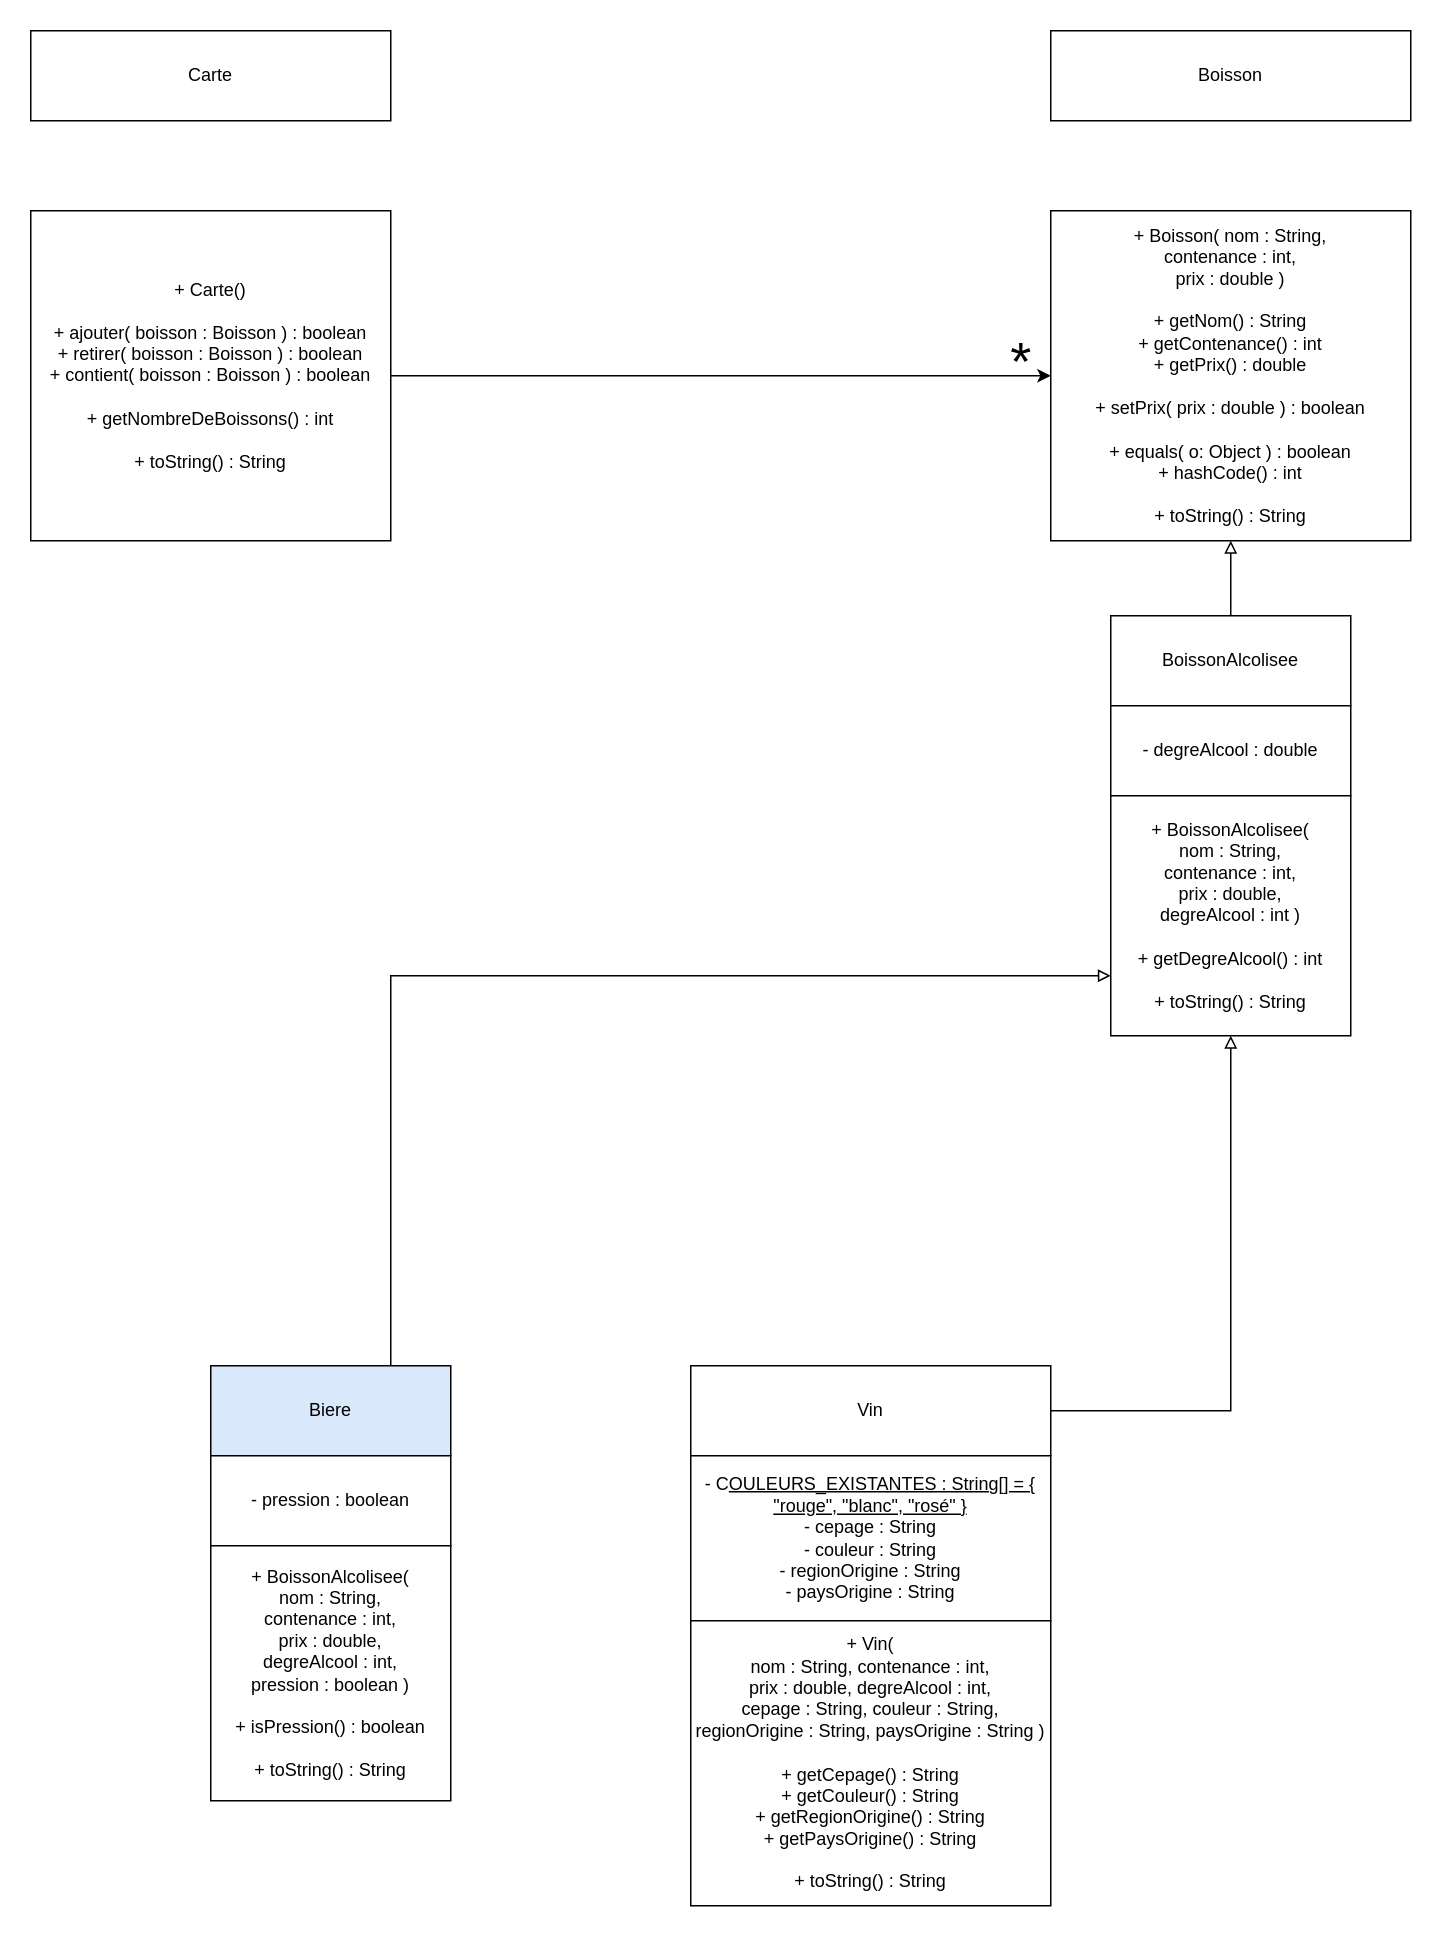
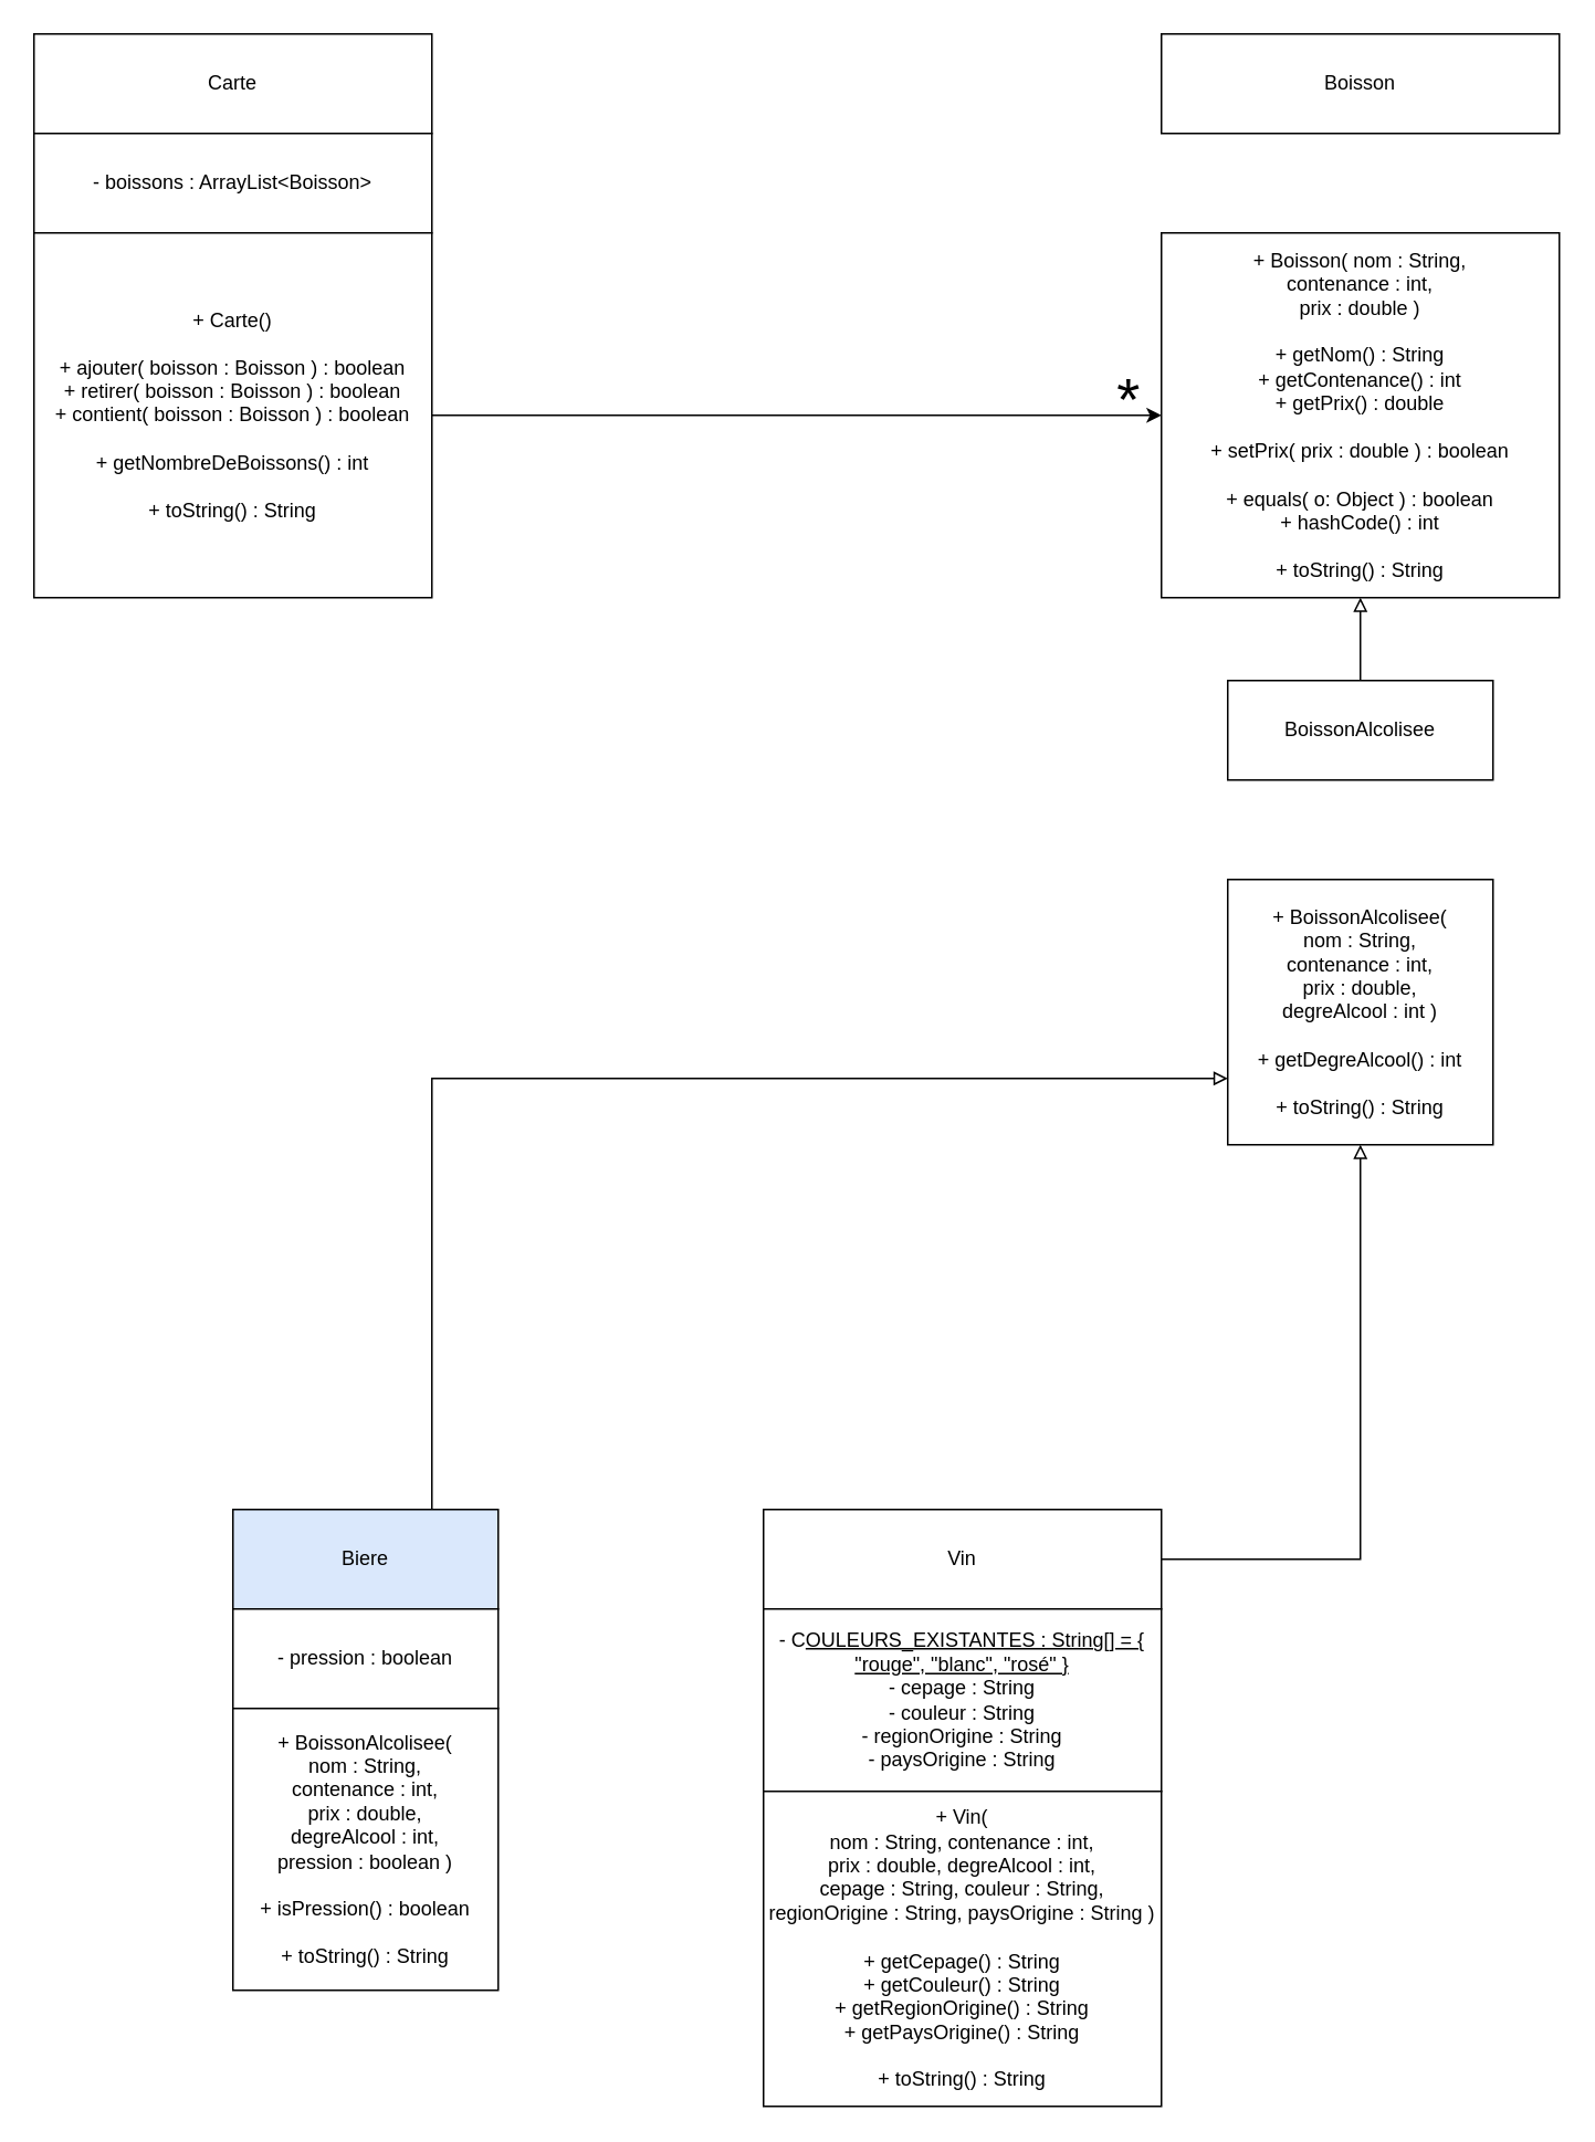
  <mxCell id="0" />
  <mxCell id="1" parent="0" />
  <mxCell id="2" value="Boisson" style="whiteSpace=wrap;html=1;" parent="1" vertex="1"><mxGeometry x="700" y="20" width="240" height="60" as="geometry" /></mxCell>
  <mxCell id="3" value="+ Boisson( nom : String,&lt;br&gt;contenance : int,&lt;br&gt;prix : double )&lt;br&gt;&lt;br&gt;+ getNom() : String&lt;br&gt;+ getContenance() : int&lt;br&gt;+ getPrix() : double&lt;br&gt;&lt;br&gt;+ setPrix( prix : double ) : boolean&lt;br&gt;&lt;br&gt;+ equals( o: Object ) : boolean&lt;br&gt;+ hashCode() : int&lt;br&gt;&lt;br&gt;+ toString() : String" style="whiteSpace=wrap;html=1;" parent="1" vertex="1"><mxGeometry x="700" y="140" width="240" height="220" as="geometry" /></mxCell>
  <mxCell id="4" style="edgeStyle=orthogonalEdgeStyle;rounded=0;orthogonalLoop=1;jettySize=auto;html=1;entryX=0.5;entryY=1;entryDx=0;entryDy=0;endArrow=block;endFill=0;" parent="1" source="5" target="3" edge="1"><mxGeometry relative="1" as="geometry" /></mxCell>
  <mxCell id="5" value="BoissonAlcolisee" style="whiteSpace=wrap;html=1;" parent="1" vertex="1"><mxGeometry x="740" y="410" width="160" height="60" as="geometry" /></mxCell>
- <mxCell id="6" value="- degreAlcool : double" style="whiteSpace=wrap;html=1;" parent="1" vertex="1"><mxGeometry x="740" y="470" width="160" height="60" as="geometry" /></mxCell>
  <mxCell id="7" value="+ BoissonAlcolisee(&lt;br&gt;nom : String,&lt;br&gt;contenance : int,&lt;br&gt;prix : double,&lt;br&gt;degreAlcool : int )&lt;br&gt;&lt;br&gt;+ getDegreAlcool() : int&lt;br&gt;&lt;br&gt;+ toString() : String" style="whiteSpace=wrap;html=1;" parent="1" vertex="1"><mxGeometry x="740" y="530" width="160" height="160" as="geometry" /></mxCell>
  <mxCell id="8" style="edgeStyle=orthogonalEdgeStyle;rounded=0;orthogonalLoop=1;jettySize=auto;html=1;entryX=0;entryY=0.75;entryDx=0;entryDy=0;endArrow=block;endFill=0;" parent="1" source="9" target="7" edge="1"><mxGeometry relative="1" as="geometry"><Array as="points"><mxPoint x="260" y="650" /></Array></mxGeometry></mxCell>
  <mxCell id="9" value="Biere" style="whiteSpace=wrap;html=1;fillColor=#dae8fc;" parent="1" vertex="1"><mxGeometry x="140" y="910" width="160" height="60" as="geometry" /></mxCell>
  <mxCell id="10" value="- pression : boolean" style="whiteSpace=wrap;html=1;" parent="1" vertex="1"><mxGeometry x="140" y="970" width="160" height="60" as="geometry" /></mxCell>
  <mxCell id="11" value="+ BoissonAlcolisee(&lt;br&gt;nom : String,&lt;br&gt;contenance : int,&lt;br&gt;prix : double,&lt;br&gt;degreAlcool : int,&lt;br&gt;pression : boolean )&lt;br&gt;&lt;br&gt;+ isPression() : boolean&lt;br&gt;&lt;br&gt;+ toString() : String" style="whiteSpace=wrap;html=1;" parent="1" vertex="1"><mxGeometry x="140" y="1030" width="160" height="170" as="geometry" /></mxCell>
  <mxCell id="12" style="edgeStyle=orthogonalEdgeStyle;rounded=0;orthogonalLoop=1;jettySize=auto;html=1;endArrow=block;endFill=0;" parent="1" source="13" target="7" edge="1"><mxGeometry relative="1" as="geometry" /></mxCell>
  <mxCell id="13" value="Vin" style="whiteSpace=wrap;html=1;" parent="1" vertex="1"><mxGeometry x="460" y="910" width="240" height="60" as="geometry" /></mxCell>
  <mxCell id="14" value="- C&lt;u&gt;OULEURS_EXISTANTES : String[] = { &quot;rouge&quot;, &quot;blanc&quot;, &quot;rosé&quot; }&lt;/u&gt;&lt;br&gt;- cepage : String&lt;br&gt;- couleur : String&lt;br&gt;- regionOrigine : String&lt;br&gt;- paysOrigine : String" style="whiteSpace=wrap;html=1;" parent="1" vertex="1"><mxGeometry x="460" y="970" width="240" height="110" as="geometry" /></mxCell>
  <mxCell id="15" value="+ Vin(&lt;br&gt;nom : String, contenance : int,&lt;br&gt;prix : double, degreAlcool : int,&lt;br&gt;cepage : String, couleur : String,&lt;br&gt;regionOrigine&amp;nbsp;: String, paysOrigine : String )&lt;br&gt;&lt;br&gt;+ getCepage() : String&lt;br&gt;+ getCouleur() : String&lt;br&gt;+ getRegionOrigine() : String&lt;br&gt;+ getPaysOrigine() : String&lt;br&gt;&lt;br&gt;+ toString() : String" style="whiteSpace=wrap;html=1;" parent="1" vertex="1"><mxGeometry x="460" y="1080" width="240" height="190" as="geometry" /></mxCell>
  <mxCell id="16" value="Carte" style="whiteSpace=wrap;html=1;" parent="1" vertex="1"><mxGeometry x="20" y="20" width="240" height="60" as="geometry" /></mxCell>
+ <mxCell id="17" value="- boissons : ArrayList&amp;lt;Boisson&amp;gt;" style="whiteSpace=wrap;html=1;" parent="1" vertex="1"><mxGeometry x="20" y="80" width="240" height="60" as="geometry" /></mxCell>
  <mxCell id="18" style="edgeStyle=orthogonalEdgeStyle;rounded=0;orthogonalLoop=1;jettySize=auto;html=1;entryX=0;entryY=0.5;entryDx=0;entryDy=0;" parent="1" source="19" target="3" edge="1"><mxGeometry relative="1" as="geometry" /></mxCell>
  <mxCell id="19" value="+ Carte()&lt;br&gt;&lt;br&gt;+ ajouter( boisson : Boisson ) : boolean&lt;br&gt;+ retirer( boisson : Boisson ) : boolean&lt;br&gt;+ contient( boisson : Boisson ) : boolean&lt;br&gt;&lt;br&gt;+ getNombreDeBoissons() : int&lt;br&gt;&lt;br&gt;+ toString() : String" style="whiteSpace=wrap;html=1;" parent="1" vertex="1"><mxGeometry x="20" y="140" width="240" height="220" as="geometry" /></mxCell>
  <mxCell id="20" value="&lt;font style=&quot;font-size: 36px;&quot;&gt;*&lt;/font&gt;" style="text;html=1;align=center;verticalAlign=middle;resizable=0;points=[];autosize=1;strokeColor=none;fillColor=none;" parent="1" vertex="1"><mxGeometry x="660" y="210" width="40" height="60" as="geometry" /></mxCell>
